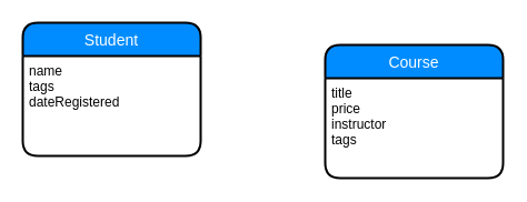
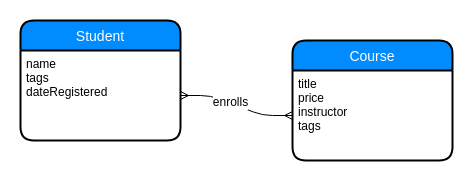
  <mxCell id="0" />
  <mxCell id="1" parent="0" />
  <mxCell id="2" value="Student" style="swimlane;childLayout=stackLayout;horizontal=1;startSize=30;horizontalStack=0;fillColor=#008cff;fontColor=#FFFFFF;rounded=1;fontSize=14;fontStyle=0;strokeWidth=2;resizeParent=0;resizeLast=1;shadow=0;dashed=0;align=center;" vertex="1" parent="1"><mxGeometry x="20" y="20" width="160" height="120" as="geometry" /></mxCell>
  <mxCell id="3" value="name&#10;tags&#10;dateRegistered" style="align=left;strokeColor=none;fillColor=none;spacingLeft=4;fontSize=12;verticalAlign=top;resizable=0;rotatable=0;part=1;" vertex="1" parent="2"><mxGeometry y="30" width="160" height="90" as="geometry" /></mxCell>
  <mxCell id="4" value="Course" style="swimlane;childLayout=stackLayout;horizontal=1;startSize=30;horizontalStack=0;fillColor=#008cff;fontColor=#FFFFFF;rounded=1;fontSize=14;fontStyle=0;strokeWidth=2;resizeParent=0;resizeLast=1;shadow=0;dashed=0;align=center;" vertex="1" parent="1"><mxGeometry x="292" y="40" width="160" height="120" as="geometry" /></mxCell>
  <mxCell id="5" value="title&#10;price&#10;instructor&#10;tags" style="align=left;strokeColor=none;fillColor=none;spacingLeft=4;fontSize=12;verticalAlign=top;resizable=0;rotatable=0;part=1;" vertex="1" parent="4"><mxGeometry y="30" width="160" height="90" as="geometry" /></mxCell>
+ <mxCell id="6" value="" style="edgeStyle=entityRelationEdgeStyle;fontSize=12;html=1;endArrow=ERmany;startArrow=ERmany;entryX=0;entryY=0.5;entryDx=0;entryDy=0;exitX=1;exitY=0.5;exitDx=0;exitDy=0;" edge="1" parent="1" source="3" target="5"><mxGeometry width="100" height="100" relative="1" as="geometry"><mxPoint x="190" y="300" as="sourcePoint" /><mxPoint x="290" y="200" as="targetPoint" /></mxGeometry></mxCell>
+ <mxCell id="7" value="enrolls" style="text;html=1;resizable=0;points=[];align=center;verticalAlign=middle;labelBackgroundColor=#ffffff;" vertex="1" connectable="0" parent="6"><mxGeometry x="-0.138" y="1" relative="1" as="geometry"><mxPoint as="offset" /></mxGeometry></mxCell>
